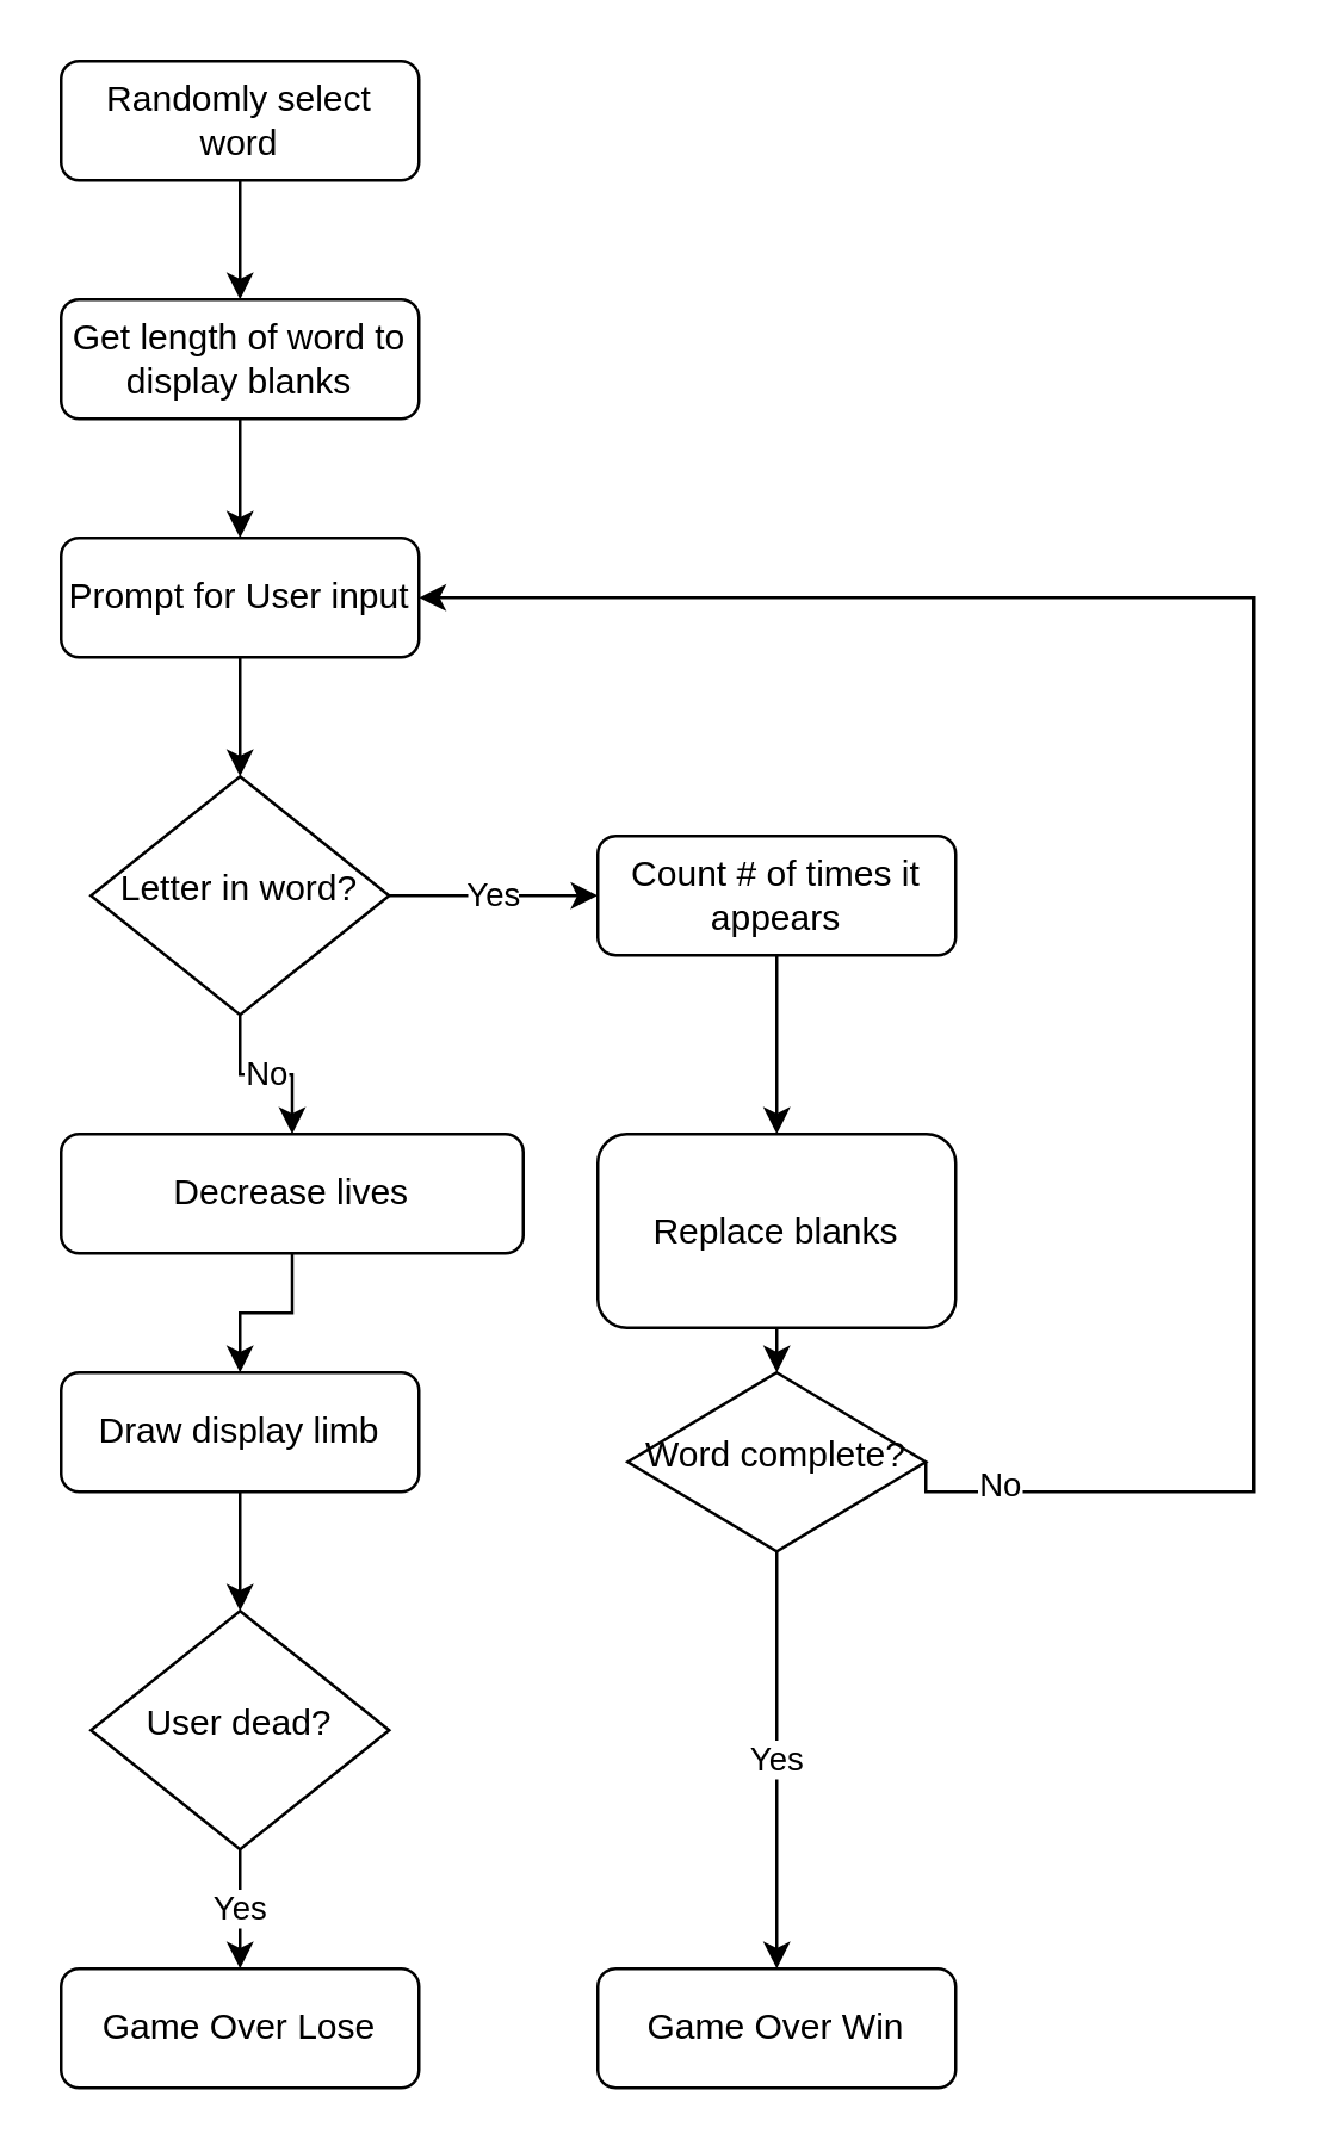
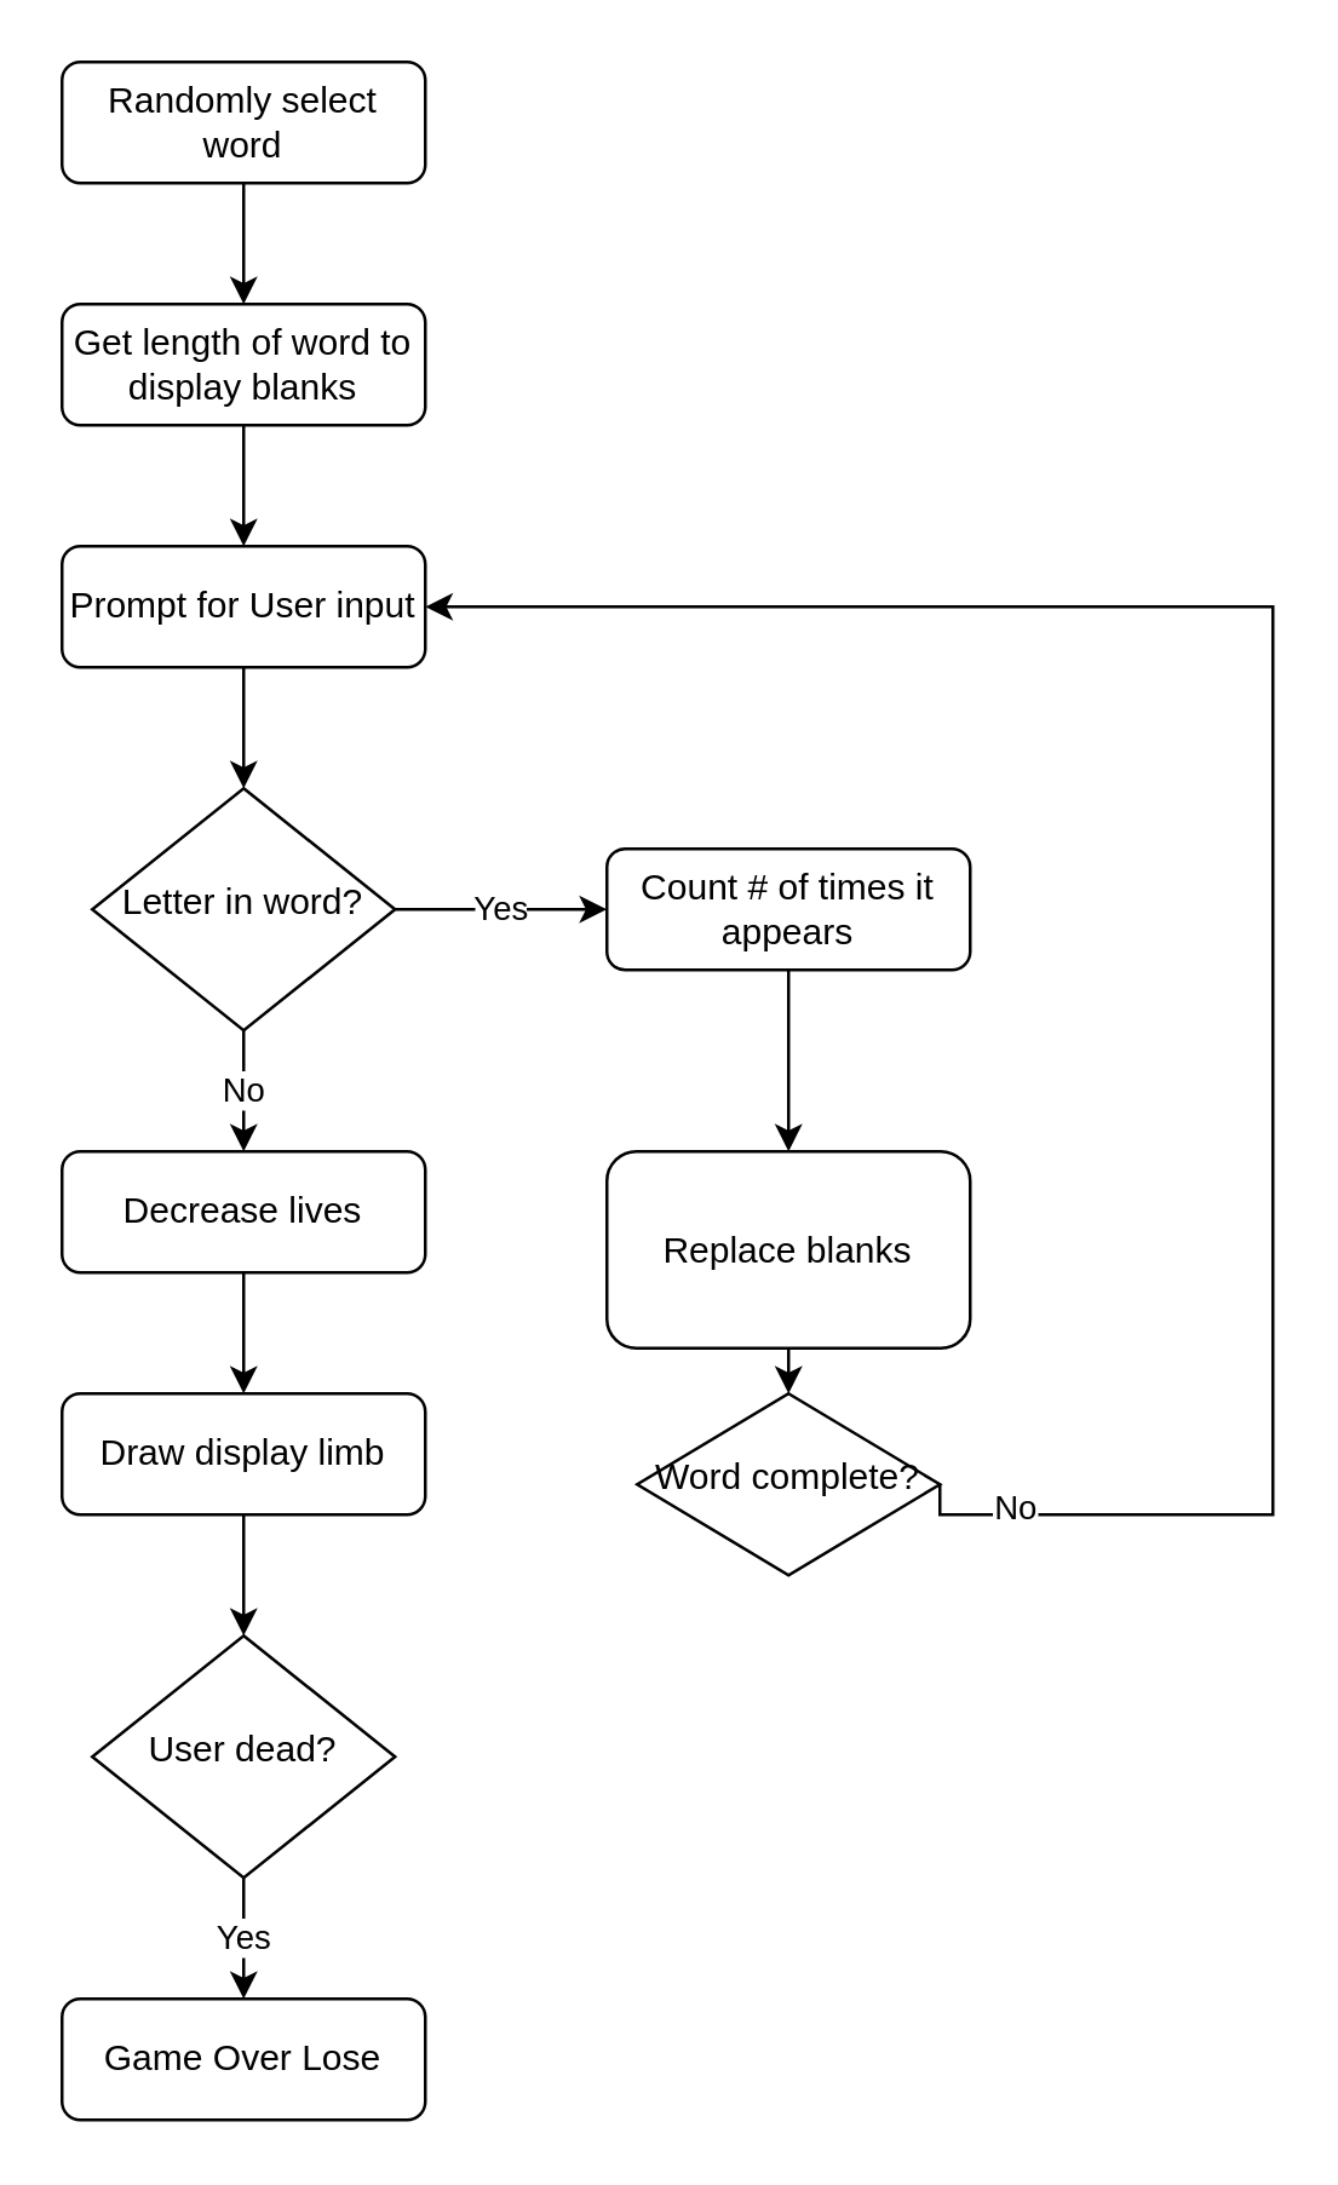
  <mxCell id="0" />
  <mxCell id="1" parent="0" />
  <mxCell id="2" style="edgeStyle=orthogonalEdgeStyle;rounded=0;orthogonalLoop=1;jettySize=auto;html=1;exitX=0.5;exitY=1;exitDx=0;exitDy=0;entryX=0.5;entryY=0;entryDx=0;entryDy=0;" edge="1" parent="1" source="3" target="9"><mxGeometry relative="1" as="geometry" /></mxCell>
  <mxCell id="3" value="Randomly select word" style="rounded=1;whiteSpace=wrap;html=1;fontSize=12;glass=0;strokeWidth=1;shadow=0;" parent="1" vertex="1"><mxGeometry x="20" y="20" width="120" height="40" as="geometry" /></mxCell>
  <mxCell id="4" value="Yes" style="edgeStyle=orthogonalEdgeStyle;rounded=0;orthogonalLoop=1;jettySize=auto;html=1;exitX=0.5;exitY=1;exitDx=0;exitDy=0;entryX=0.5;entryY=0;entryDx=0;entryDy=0;" edge="1" parent="1" source="5" target="21"><mxGeometry relative="1" as="geometry" /></mxCell>
  <mxCell id="5" value="User dead?" style="rhombus;whiteSpace=wrap;html=1;shadow=0;fontFamily=Helvetica;fontSize=12;align=center;strokeWidth=1;spacing=6;spacingTop=-4;" parent="1" vertex="1"><mxGeometry x="30" y="540" width="100" height="80" as="geometry" /></mxCell>
  <mxCell id="6" style="edgeStyle=orthogonalEdgeStyle;rounded=0;orthogonalLoop=1;jettySize=auto;html=1;exitX=0.5;exitY=1;exitDx=0;exitDy=0;entryX=0.5;entryY=0;entryDx=0;entryDy=0;" edge="1" parent="1" source="7" target="20"><mxGeometry relative="1" as="geometry" /></mxCell>
- <mxCell id="7" value="Decrease lives" style="rounded=1;whiteSpace=wrap;html=1;fontSize=12;glass=0;strokeWidth=1;shadow=0;" parent="1" vertex="1"><mxGeometry x="20" y="380" width="155" height="40" as="geometry" /></mxCell>
+ <mxCell id="7" value="Decrease lives" style="rounded=1;whiteSpace=wrap;html=1;fontSize=12;glass=0;strokeWidth=1;shadow=0;" parent="1" vertex="1"><mxGeometry x="20" y="380" width="120" height="40" as="geometry" /></mxCell>
  <mxCell id="8" style="edgeStyle=orthogonalEdgeStyle;rounded=0;orthogonalLoop=1;jettySize=auto;html=1;exitX=0.5;exitY=1;exitDx=0;exitDy=0;entryX=0.5;entryY=0;entryDx=0;entryDy=0;" edge="1" parent="1" source="9" target="11"><mxGeometry relative="1" as="geometry" /></mxCell>
  <mxCell id="9" value="Get length of word to display blanks" style="rounded=1;whiteSpace=wrap;html=1;fontSize=12;glass=0;strokeWidth=1;shadow=0;" vertex="1" parent="1"><mxGeometry x="20" y="100" width="120" height="40" as="geometry" /></mxCell>
  <mxCell id="10" style="edgeStyle=orthogonalEdgeStyle;rounded=0;orthogonalLoop=1;jettySize=auto;html=1;exitX=0.5;exitY=1;exitDx=0;exitDy=0;entryX=0.5;entryY=0;entryDx=0;entryDy=0;" edge="1" parent="1" source="11" target="14"><mxGeometry relative="1" as="geometry" /></mxCell>
  <mxCell id="11" value="Prompt for User input" style="rounded=1;whiteSpace=wrap;html=1;fontSize=12;glass=0;strokeWidth=1;shadow=0;" vertex="1" parent="1"><mxGeometry x="20" y="180" width="120" height="40" as="geometry" /></mxCell>
  <mxCell id="12" value="Yes" style="edgeStyle=orthogonalEdgeStyle;rounded=0;orthogonalLoop=1;jettySize=auto;html=1;" edge="1" parent="1" source="14"><mxGeometry relative="1" as="geometry"><mxPoint x="200" y="300" as="targetPoint" /></mxGeometry></mxCell>
  <mxCell id="13" value="No" style="edgeStyle=orthogonalEdgeStyle;rounded=0;orthogonalLoop=1;jettySize=auto;html=1;exitX=0.5;exitY=1;exitDx=0;exitDy=0;entryX=0.5;entryY=0;entryDx=0;entryDy=0;" edge="1" parent="1" source="14" target="7"><mxGeometry relative="1" as="geometry" /></mxCell>
  <mxCell id="14" value="Letter in word?" style="rhombus;whiteSpace=wrap;html=1;shadow=0;fontFamily=Helvetica;fontSize=12;align=center;strokeWidth=1;spacing=6;spacingTop=-4;" vertex="1" parent="1"><mxGeometry x="30" y="260" width="100" height="80" as="geometry" /></mxCell>
  <mxCell id="15" style="edgeStyle=orthogonalEdgeStyle;rounded=0;orthogonalLoop=1;jettySize=auto;html=1;exitX=0.5;exitY=1;exitDx=0;exitDy=0;entryX=0.5;entryY=0;entryDx=0;entryDy=0;" edge="1" parent="1" source="16" target="18"><mxGeometry relative="1" as="geometry" /></mxCell>
  <mxCell id="16" value="Count # of times it appears" style="rounded=1;whiteSpace=wrap;html=1;fontSize=12;glass=0;strokeWidth=1;shadow=0;" vertex="1" parent="1"><mxGeometry x="200" y="280" width="120" height="40" as="geometry" /></mxCell>
  <mxCell id="17" style="edgeStyle=orthogonalEdgeStyle;rounded=0;orthogonalLoop=1;jettySize=auto;html=1;exitX=0.5;exitY=1;exitDx=0;exitDy=0;entryX=0.5;entryY=0;entryDx=0;entryDy=0;" edge="1" parent="1" source="18" target="25"><mxGeometry relative="1" as="geometry" /></mxCell>
  <mxCell id="18" value="Replace blanks" style="rounded=1;whiteSpace=wrap;html=1;fontSize=12;glass=0;strokeWidth=1;shadow=0;" vertex="1" parent="1"><mxGeometry x="200" y="380" width="120" height="65" as="geometry" /></mxCell>
  <mxCell id="19" style="edgeStyle=orthogonalEdgeStyle;rounded=0;orthogonalLoop=1;jettySize=auto;html=1;exitX=0.5;exitY=1;exitDx=0;exitDy=0;entryX=0.5;entryY=0;entryDx=0;entryDy=0;" edge="1" parent="1" source="20" target="5"><mxGeometry relative="1" as="geometry" /></mxCell>
  <mxCell id="20" value="Draw display limb" style="rounded=1;whiteSpace=wrap;html=1;fontSize=12;glass=0;strokeWidth=1;shadow=0;" vertex="1" parent="1"><mxGeometry x="20" y="460" width="120" height="40" as="geometry" /></mxCell>
  <mxCell id="21" value="Game Over Lose" style="rounded=1;whiteSpace=wrap;html=1;fontSize=12;glass=0;strokeWidth=1;shadow=0;" vertex="1" parent="1"><mxGeometry x="20" y="660" width="120" height="40" as="geometry" /></mxCell>
- <mxCell id="22" value="Yes" style="edgeStyle=orthogonalEdgeStyle;rounded=0;orthogonalLoop=1;jettySize=auto;html=1;exitX=0.5;exitY=1;exitDx=0;exitDy=0;entryX=0.5;entryY=0;entryDx=0;entryDy=0;" edge="1" parent="1" source="25" target="26"><mxGeometry relative="1" as="geometry" /></mxCell>
  <mxCell id="23" style="edgeStyle=orthogonalEdgeStyle;rounded=0;orthogonalLoop=1;jettySize=auto;html=1;exitX=1;exitY=0.5;exitDx=0;exitDy=0;entryX=1;entryY=0.5;entryDx=0;entryDy=0;" edge="1" parent="1" source="25" target="11"><mxGeometry relative="1" as="geometry"><Array as="points"><mxPoint x="420" y="500" /><mxPoint x="420" y="200" /></Array></mxGeometry></mxCell>
  <mxCell id="24" value="No" style="edgeLabel;html=1;align=center;verticalAlign=middle;resizable=0;points=[];" vertex="1" connectable="0" parent="23"><mxGeometry x="-0.904" y="3" relative="1" as="geometry"><mxPoint as="offset" /></mxGeometry></mxCell>
  <mxCell id="25" value="Word complete?" style="rhombus;whiteSpace=wrap;html=1;shadow=0;fontFamily=Helvetica;fontSize=12;align=center;strokeWidth=1;spacing=6;spacingTop=-4;" vertex="1" parent="1"><mxGeometry x="210" y="460" width="100" height="60" as="geometry" /></mxCell>
- <mxCell id="26" value="Game Over Win" style="rounded=1;whiteSpace=wrap;html=1;fontSize=12;glass=0;strokeWidth=1;shadow=0;" vertex="1" parent="1"><mxGeometry x="200" y="660" width="120" height="40" as="geometry" /></mxCell>
